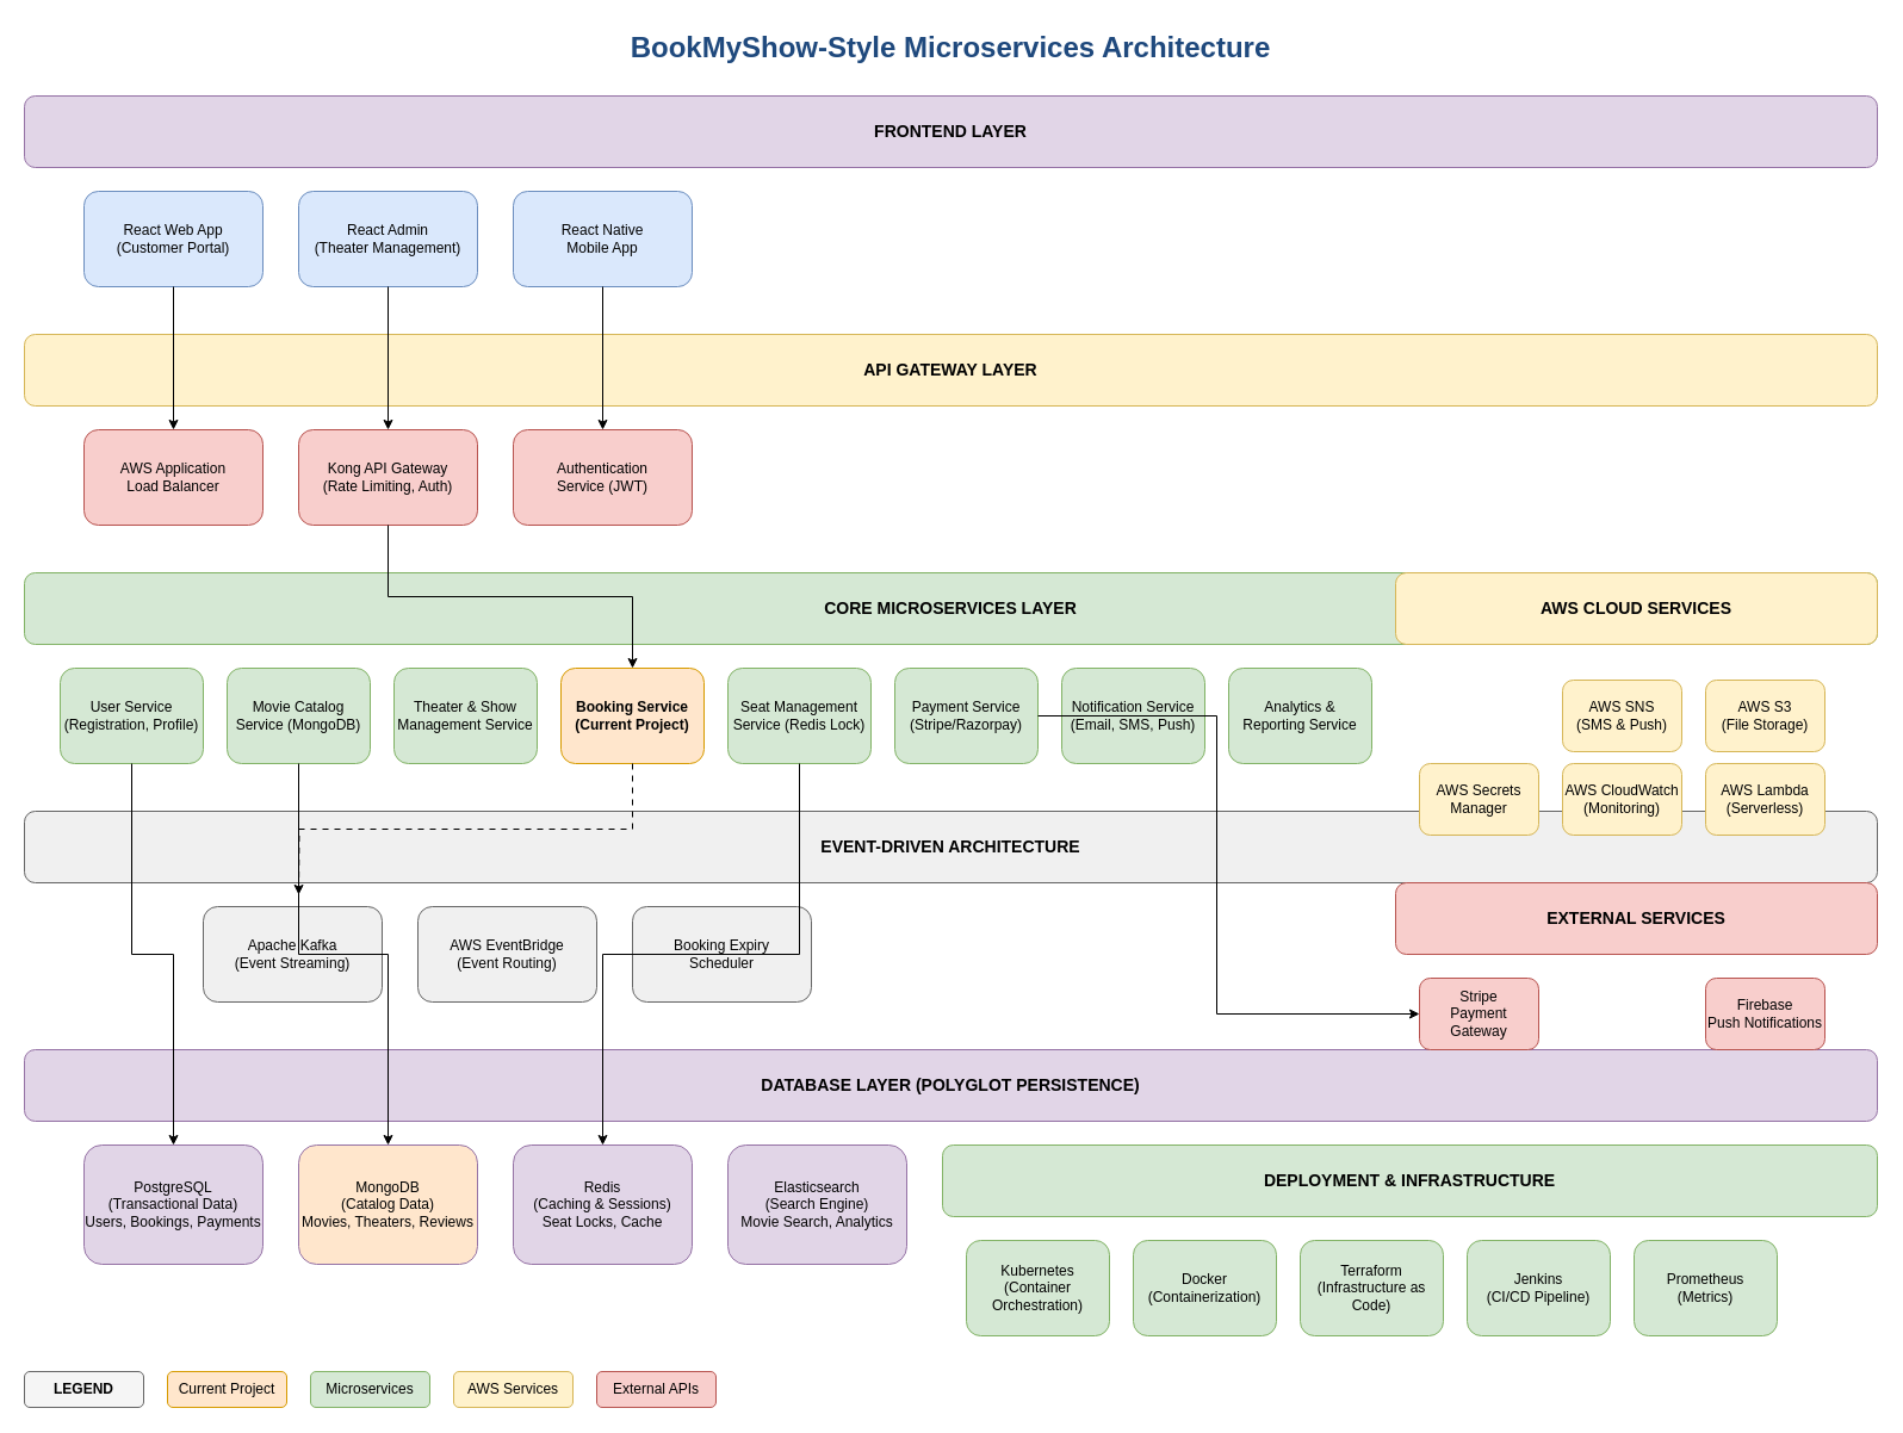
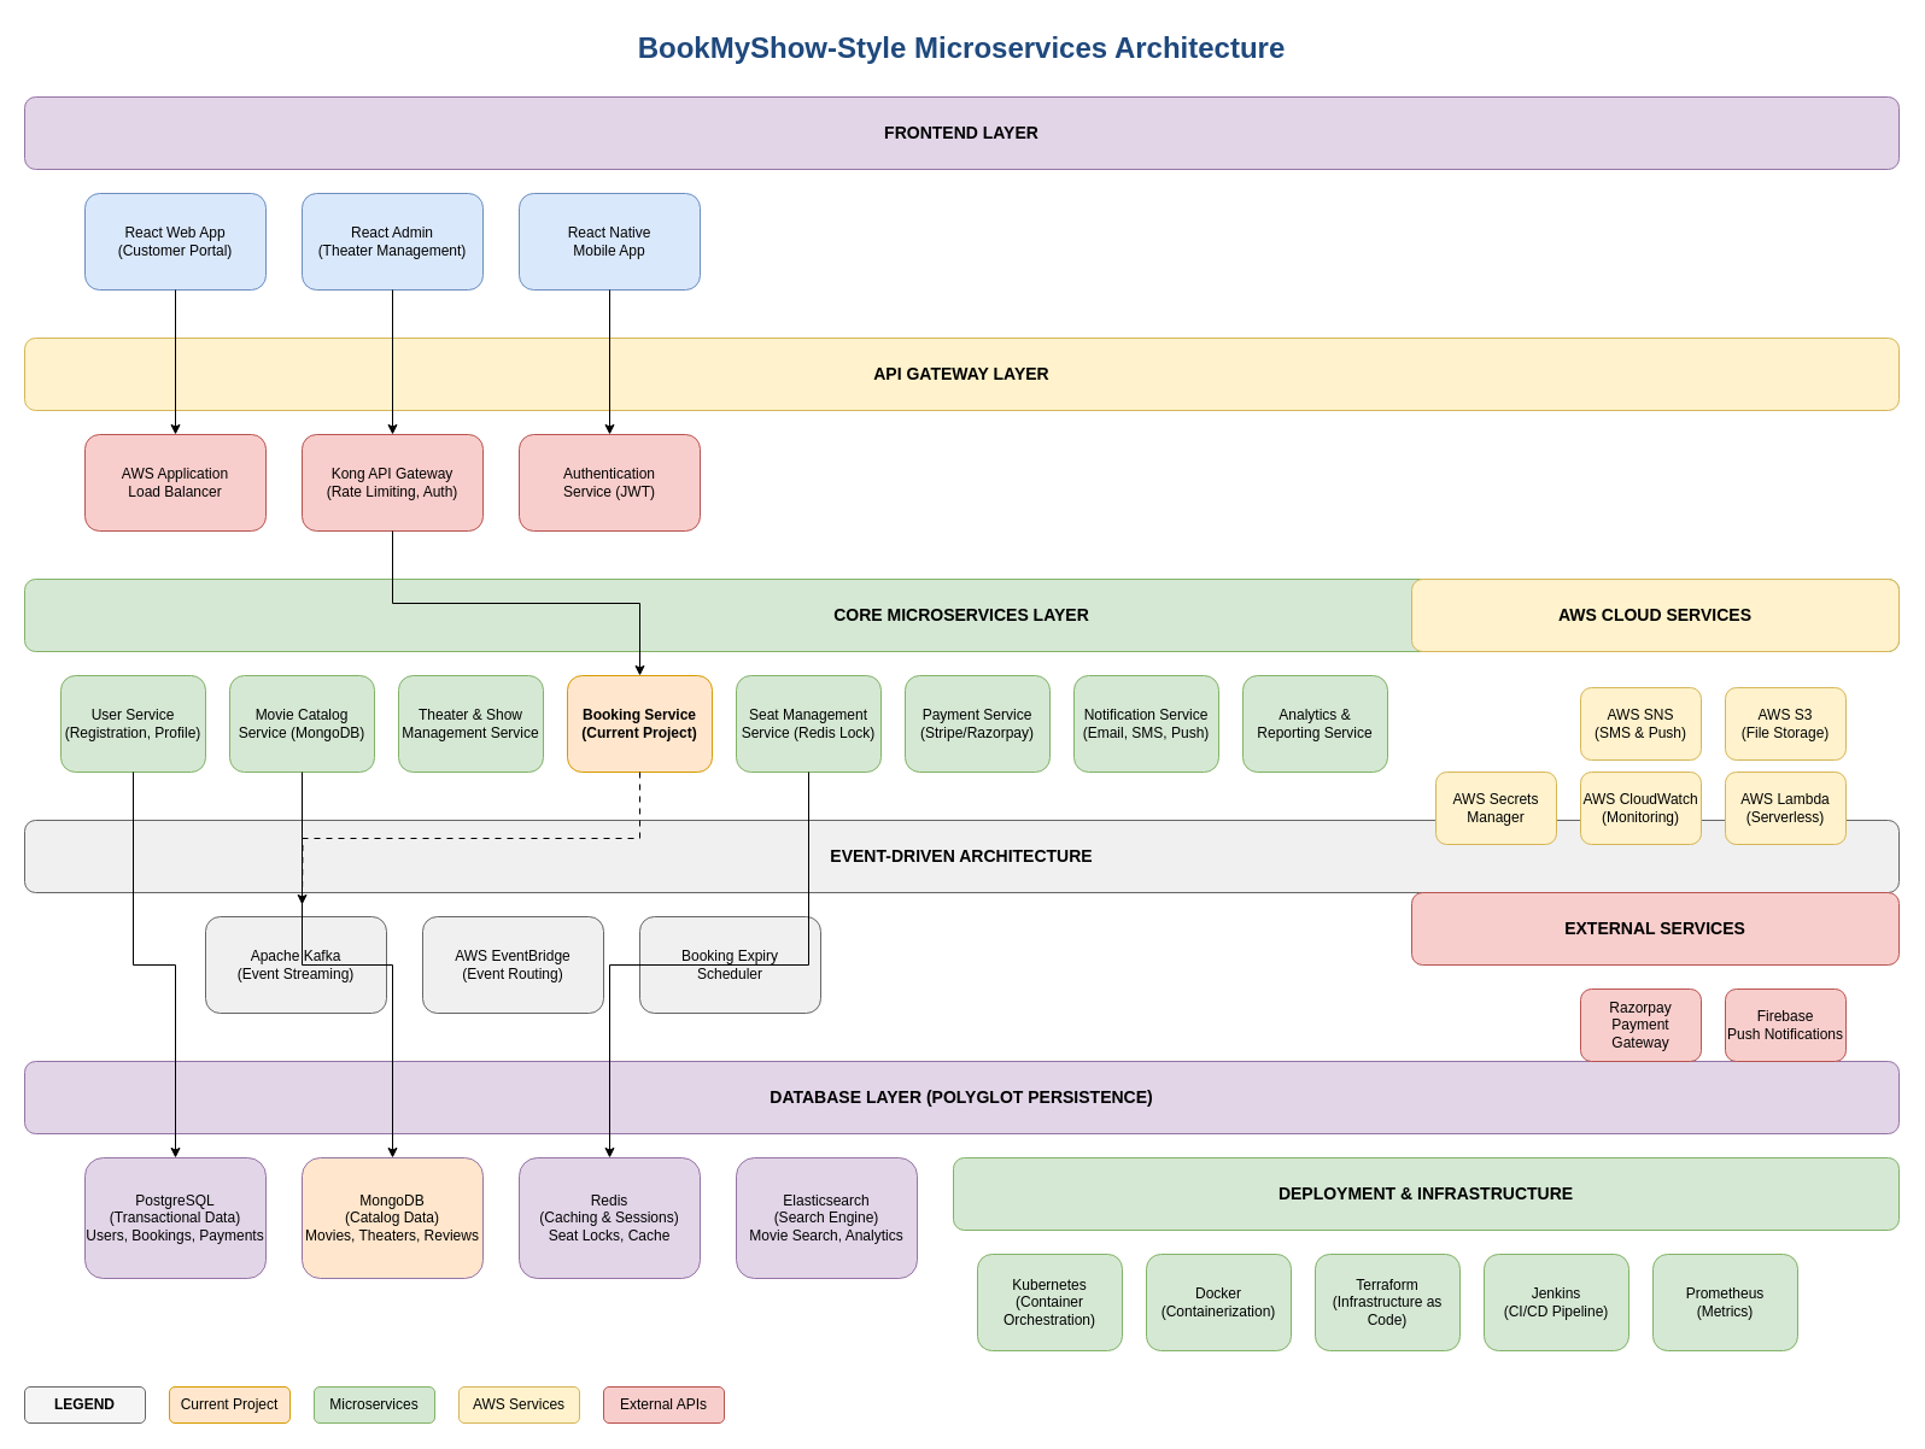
  <mxCell id="0" />
  <mxCell id="1" parent="0" />
  <mxCell id="2" value="BookMyShow-Style Microservices Architecture" style="text;html=1;strokeColor=none;fillColor=none;align=center;verticalAlign=middle;whiteSpace=wrap;rounded=0;fontSize=24;fontStyle=1;fontColor=#1f497d;" vertex="1" parent="1"><mxGeometry x="497" y="20" width="600" height="40" as="geometry" /></mxCell>
  <mxCell id="3" value="FRONTEND LAYER" style="rounded=1;whiteSpace=wrap;html=1;fillColor=#e1d5e7;strokeColor=#9673a6;fontSize=14;fontStyle=1;" vertex="1" parent="1"><mxGeometry x="20" y="80" width="1554" height="60" as="geometry" /></mxCell>
  <mxCell id="4" value="React Web App&#10;(Customer Portal)" style="rounded=1;whiteSpace=wrap;html=1;fillColor=#dae8fc;strokeColor=#6c8ebf;" vertex="1" parent="1"><mxGeometry x="70" y="160" width="150" height="80" as="geometry" /></mxCell>
  <mxCell id="5" value="React Admin&#10;(Theater Management)" style="rounded=1;whiteSpace=wrap;html=1;fillColor=#dae8fc;strokeColor=#6c8ebf;" vertex="1" parent="1"><mxGeometry x="250" y="160" width="150" height="80" as="geometry" /></mxCell>
  <mxCell id="6" value="React Native&#10;Mobile App" style="rounded=1;whiteSpace=wrap;html=1;fillColor=#dae8fc;strokeColor=#6c8ebf;" vertex="1" parent="1"><mxGeometry x="430" y="160" width="150" height="80" as="geometry" /></mxCell>
  <mxCell id="7" value="API GATEWAY LAYER" style="rounded=1;whiteSpace=wrap;html=1;fillColor=#fff2cc;strokeColor=#d6b656;fontSize=14;fontStyle=1;" vertex="1" parent="1"><mxGeometry x="20" y="280" width="1554" height="60" as="geometry" /></mxCell>
  <mxCell id="8" value="AWS Application&#10;Load Balancer" style="rounded=1;whiteSpace=wrap;html=1;fillColor=#f8cecc;strokeColor=#b85450;" vertex="1" parent="1"><mxGeometry x="70" y="360" width="150" height="80" as="geometry" /></mxCell>
  <mxCell id="9" value="Kong API Gateway&#10;(Rate Limiting, Auth)" style="rounded=1;whiteSpace=wrap;html=1;fillColor=#f8cecc;strokeColor=#b85450;" vertex="1" parent="1"><mxGeometry x="250" y="360" width="150" height="80" as="geometry" /></mxCell>
  <mxCell id="10" value="Authentication&#10;Service (JWT)" style="rounded=1;whiteSpace=wrap;html=1;fillColor=#f8cecc;strokeColor=#b85450;" vertex="1" parent="1"><mxGeometry x="430" y="360" width="150" height="80" as="geometry" /></mxCell>
  <mxCell id="11" value="CORE MICROSERVICES LAYER" style="rounded=1;whiteSpace=wrap;html=1;fillColor=#d5e8d4;strokeColor=#82b366;fontSize=14;fontStyle=1;" vertex="1" parent="1"><mxGeometry x="20" y="480" width="1554" height="60" as="geometry" /></mxCell>
  <mxCell id="12" value="User Service&#10;(Registration, Profile)" style="rounded=1;whiteSpace=wrap;html=1;fillColor=#d5e8d4;strokeColor=#82b366;" vertex="1" parent="1"><mxGeometry x="50" y="560" width="120" height="80" as="geometry" /></mxCell>
  <mxCell id="13" value="Movie Catalog&#10;Service (MongoDB)" style="rounded=1;whiteSpace=wrap;html=1;fillColor=#d5e8d4;strokeColor=#82b366;" vertex="1" parent="1"><mxGeometry x="190" y="560" width="120" height="80" as="geometry" /></mxCell>
  <mxCell id="14" value="Theater &amp; Show&#10;Management Service" style="rounded=1;whiteSpace=wrap;html=1;fillColor=#d5e8d4;strokeColor=#82b366;" vertex="1" parent="1"><mxGeometry x="330" y="560" width="120" height="80" as="geometry" /></mxCell>
  <mxCell id="15" value="Booking Service&#10;(Current Project)" style="rounded=1;whiteSpace=wrap;html=1;fillColor=#ffe6cc;strokeColor=#d79b00;fontStyle=1;" vertex="1" parent="1"><mxGeometry x="470" y="560" width="120" height="80" as="geometry" /></mxCell>
  <mxCell id="16" value="Seat Management&#10;Service (Redis Lock)" style="rounded=1;whiteSpace=wrap;html=1;fillColor=#d5e8d4;strokeColor=#82b366;" vertex="1" parent="1"><mxGeometry x="610" y="560" width="120" height="80" as="geometry" /></mxCell>
  <mxCell id="17" value="Payment Service&#10;(Stripe/Razorpay)" style="rounded=1;whiteSpace=wrap;html=1;fillColor=#d5e8d4;strokeColor=#82b366;" vertex="1" parent="1"><mxGeometry x="750" y="560" width="120" height="80" as="geometry" /></mxCell>
  <mxCell id="18" value="Notification Service&#10;(Email, SMS, Push)" style="rounded=1;whiteSpace=wrap;html=1;fillColor=#d5e8d4;strokeColor=#82b366;" vertex="1" parent="1"><mxGeometry x="890" y="560" width="120" height="80" as="geometry" /></mxCell>
  <mxCell id="19" value="Analytics &amp;&#10;Reporting Service" style="rounded=1;whiteSpace=wrap;html=1;fillColor=#d5e8d4;strokeColor=#82b366;" vertex="1" parent="1"><mxGeometry x="1030" y="560" width="120" height="80" as="geometry" /></mxCell>
  <mxCell id="20" value="EVENT-DRIVEN ARCHITECTURE" style="rounded=1;whiteSpace=wrap;html=1;fillColor=#f0f0f0;strokeColor=#666666;fontSize=14;fontStyle=1;" vertex="1" parent="1"><mxGeometry x="20" y="680" width="1554" height="60" as="geometry" /></mxCell>
  <mxCell id="21" value="Apache Kafka&#10;(Event Streaming)" style="rounded=1;whiteSpace=wrap;html=1;fillColor=#f0f0f0;strokeColor=#666666;" vertex="1" parent="1"><mxGeometry x="170" y="760" width="150" height="80" as="geometry" /></mxCell>
  <mxCell id="22" value="AWS EventBridge&#10;(Event Routing)" style="rounded=1;whiteSpace=wrap;html=1;fillColor=#f0f0f0;strokeColor=#666666;" vertex="1" parent="1"><mxGeometry x="350" y="760" width="150" height="80" as="geometry" /></mxCell>
  <mxCell id="23" value="Booking Expiry&#10;Scheduler" style="rounded=1;whiteSpace=wrap;html=1;fillColor=#f0f0f0;strokeColor=#666666;" vertex="1" parent="1"><mxGeometry x="530" y="760" width="150" height="80" as="geometry" /></mxCell>
  <mxCell id="24" value="DATABASE LAYER (POLYGLOT PERSISTENCE)" style="rounded=1;whiteSpace=wrap;html=1;fillColor=#e1d5e7;strokeColor=#9673a6;fontSize=14;fontStyle=1;" vertex="1" parent="1"><mxGeometry x="20" y="880" width="1554" height="60" as="geometry" /></mxCell>
  <mxCell id="25" value="PostgreSQL&#10;(Transactional Data)&#10;Users, Bookings, Payments" style="rounded=1;whiteSpace=wrap;html=1;fillColor=#e1d5e7;strokeColor=#9673a6;" vertex="1" parent="1"><mxGeometry x="70" y="960" width="150" height="100" as="geometry" /></mxCell>
  <mxCell id="26" value="MongoDB&#10;(Catalog Data)&#10;Movies, Theaters, Reviews" style="rounded=1;whiteSpace=wrap;html=1;fillColor=#ffe6cc;strokeColor=#9673a6;" vertex="1" parent="1"><mxGeometry x="250" y="960" width="150" height="100" as="geometry" /></mxCell>
  <mxCell id="27" value="Redis&#10;(Caching &amp; Sessions)&#10;Seat Locks, Cache" style="rounded=1;whiteSpace=wrap;html=1;fillColor=#e1d5e7;strokeColor=#9673a6;" vertex="1" parent="1"><mxGeometry x="430" y="960" width="150" height="100" as="geometry" /></mxCell>
  <mxCell id="28" value="Elasticsearch&#10;(Search Engine)&#10;Movie Search, Analytics" style="rounded=1;whiteSpace=wrap;html=1;fillColor=#e1d5e7;strokeColor=#9673a6;" vertex="1" parent="1"><mxGeometry x="610" y="960" width="150" height="100" as="geometry" /></mxCell>
  <mxCell id="29" value="AWS CLOUD SERVICES" style="rounded=1;whiteSpace=wrap;html=1;fillColor=#fff2cc;strokeColor=#d6b656;fontSize=14;fontStyle=1;" vertex="1" parent="1"><mxGeometry x="1170" y="480" width="404" height="60" as="geometry" /></mxCell>
  <mxCell id="30" value="AWS SNS&#10;(SMS &amp; Push)" style="rounded=1;whiteSpace=wrap;html=1;fillColor=#fff2cc;strokeColor=#d6b656;" vertex="1" parent="1"><mxGeometry x="1310" y="570" width="100" height="60" as="geometry" /></mxCell>
  <mxCell id="31" value="AWS S3&#10;(File Storage)" style="rounded=1;whiteSpace=wrap;html=1;fillColor=#fff2cc;strokeColor=#d6b656;" vertex="1" parent="1"><mxGeometry x="1430" y="570" width="100" height="60" as="geometry" /></mxCell>
  <mxCell id="32" value="AWS Secrets&#10;Manager" style="rounded=1;whiteSpace=wrap;html=1;fillColor=#fff2cc;strokeColor=#d6b656;" vertex="1" parent="1"><mxGeometry x="1190" y="640" width="100" height="60" as="geometry" /></mxCell>
  <mxCell id="33" value="AWS CloudWatch&#10;(Monitoring)" style="rounded=1;whiteSpace=wrap;html=1;fillColor=#fff2cc;strokeColor=#d6b656;" vertex="1" parent="1"><mxGeometry x="1310" y="640" width="100" height="60" as="geometry" /></mxCell>
  <mxCell id="34" value="AWS Lambda&#10;(Serverless)" style="rounded=1;whiteSpace=wrap;html=1;fillColor=#fff2cc;strokeColor=#d6b656;" vertex="1" parent="1"><mxGeometry x="1430" y="640" width="100" height="60" as="geometry" /></mxCell>
  <mxCell id="35" value="EXTERNAL SERVICES" style="rounded=1;whiteSpace=wrap;html=1;fillColor=#f8cecc;strokeColor=#b85450;fontSize=14;fontStyle=1;" vertex="1" parent="1"><mxGeometry x="1170" y="740" width="404" height="60" as="geometry" /></mxCell>
- <mxCell id="36" value="Stripe&#10;Payment Gateway" style="rounded=1;whiteSpace=wrap;html=1;fillColor=#f8cecc;strokeColor=#b85450;" vertex="1" parent="1"><mxGeometry x="1190" y="820" width="100" height="60" as="geometry" /></mxCell>
+ <mxCell id="37" value="Razorpay&#10;Payment Gateway" style="rounded=1;whiteSpace=wrap;html=1;fillColor=#f8cecc;strokeColor=#b85450;" vertex="1" parent="1"><mxGeometry x="1310" y="820" width="100" height="60" as="geometry" /></mxCell>
  <mxCell id="38" value="Firebase&#10;Push Notifications" style="rounded=1;whiteSpace=wrap;html=1;fillColor=#f8cecc;strokeColor=#b85450;" vertex="1" parent="1"><mxGeometry x="1430" y="820" width="100" height="60" as="geometry" /></mxCell>
  <mxCell id="39" value="DEPLOYMENT &amp; INFRASTRUCTURE" style="rounded=1;whiteSpace=wrap;html=1;fillColor=#d5e8d4;strokeColor=#82b366;fontSize=14;fontStyle=1;" vertex="1" parent="1"><mxGeometry x="790" y="960" width="784" height="60" as="geometry" /></mxCell>
  <mxCell id="40" value="Kubernetes&#10;(Container Orchestration)" style="rounded=1;whiteSpace=wrap;html=1;fillColor=#d5e8d4;strokeColor=#82b366;" vertex="1" parent="1"><mxGeometry x="810" y="1040" width="120" height="80" as="geometry" /></mxCell>
  <mxCell id="41" value="Docker&#10;(Containerization)" style="rounded=1;whiteSpace=wrap;html=1;fillColor=#d5e8d4;strokeColor=#82b366;" vertex="1" parent="1"><mxGeometry x="950" y="1040" width="120" height="80" as="geometry" /></mxCell>
  <mxCell id="42" value="Terraform&#10;(Infrastructure as Code)" style="rounded=1;whiteSpace=wrap;html=1;fillColor=#d5e8d4;strokeColor=#82b366;" vertex="1" parent="1"><mxGeometry x="1090" y="1040" width="120" height="80" as="geometry" /></mxCell>
  <mxCell id="43" value="Jenkins&#10;(CI/CD Pipeline)" style="rounded=1;whiteSpace=wrap;html=1;fillColor=#d5e8d4;strokeColor=#82b366;" vertex="1" parent="1"><mxGeometry x="1230" y="1040" width="120" height="80" as="geometry" /></mxCell>
  <mxCell id="44" value="Prometheus&#10;(Metrics)" style="rounded=1;whiteSpace=wrap;html=1;fillColor=#d5e8d4;strokeColor=#82b366;" vertex="1" parent="1"><mxGeometry x="1370" y="1040" width="120" height="80" as="geometry" /></mxCell>
  <mxCell id="45" style="edgeStyle=orthogonalEdgeStyle;rounded=0;orthogonalLoop=1;jettySize=auto;html=1;exitX=0.5;exitY=1;exitDx=0;exitDy=0;entryX=0.5;entryY=0;entryDx=0;entryDy=0;" edge="1" parent="1" source="4" target="8"><mxGeometry relative="1" as="geometry" /></mxCell>
  <mxCell id="46" style="edgeStyle=orthogonalEdgeStyle;rounded=0;orthogonalLoop=1;jettySize=auto;html=1;exitX=0.5;exitY=1;exitDx=0;exitDy=0;entryX=0.5;entryY=0;entryDx=0;entryDy=0;" edge="1" parent="1" source="5" target="9"><mxGeometry relative="1" as="geometry" /></mxCell>
  <mxCell id="47" style="edgeStyle=orthogonalEdgeStyle;rounded=0;orthogonalLoop=1;jettySize=auto;html=1;exitX=0.5;exitY=1;exitDx=0;exitDy=0;entryX=0.5;entryY=0;entryDx=0;entryDy=0;" edge="1" parent="1" source="6" target="10"><mxGeometry relative="1" as="geometry" /></mxCell>
  <mxCell id="48" style="edgeStyle=orthogonalEdgeStyle;rounded=0;orthogonalLoop=1;jettySize=auto;html=1;exitX=0.5;exitY=1;exitDx=0;exitDy=0;entryX=0.5;entryY=0;entryDx=0;entryDy=0;" edge="1" parent="1" source="9" target="15"><mxGeometry relative="1" as="geometry" /></mxCell>
  <mxCell id="49" style="edgeStyle=orthogonalEdgeStyle;rounded=0;orthogonalLoop=1;jettySize=auto;html=1;exitX=0.5;exitY=1;exitDx=0;exitDy=0;entryX=0.5;entryY=0;entryDx=0;entryDy=0;" edge="1" parent="1" source="12" target="25"><mxGeometry relative="1" as="geometry" /></mxCell>
  <mxCell id="50" style="edgeStyle=orthogonalEdgeStyle;rounded=0;orthogonalLoop=1;jettySize=auto;html=1;exitX=0.5;exitY=1;exitDx=0;exitDy=0;entryX=0.5;entryY=0;entryDx=0;entryDy=0;" edge="1" parent="1" source="13" target="26"><mxGeometry relative="1" as="geometry" /></mxCell>
  <mxCell id="51" style="edgeStyle=orthogonalEdgeStyle;rounded=0;orthogonalLoop=1;jettySize=auto;html=1;exitX=0.5;exitY=1;exitDx=0;exitDy=0;entryX=0.5;entryY=0;entryDx=0;entryDy=0;" edge="1" parent="1" source="16" target="27"><mxGeometry relative="1" as="geometry" /></mxCell>
- <mxCell id="52" style="edgeStyle=orthogonalEdgeStyle;rounded=0;orthogonalLoop=1;jettySize=auto;html=1;exitX=1;exitY=0.5;exitDx=0;exitDy=0;entryX=0;entryY=0.5;entryDx=0;entryDy=0;" edge="1" parent="1" source="17" target="36"><mxGeometry relative="1" as="geometry"><Array as="points"><mxPoint x="1020" y="600" /><mxPoint x="1020" y="850" /></Array></mxGeometry></mxCell>
  <mxCell id="53" style="edgeStyle=orthogonalEdgeStyle;rounded=0;orthogonalLoop=1;jettySize=auto;html=1;exitX=0.5;exitY=1;exitDx=0;exitDy=0;dashed=1;dashPattern=5 5;" edge="1" parent="1" source="15"><mxGeometry relative="1" as="geometry"><mxPoint x="250" y="750" as="targetPoint" /></mxGeometry></mxCell>
  <mxCell id="54" value="LEGEND" style="rounded=1;whiteSpace=wrap;html=1;fillColor=#f5f5f5;strokeColor=#666666;fontSize=12;fontStyle=1;" vertex="1" parent="1"><mxGeometry x="20" y="1150" width="100" height="30" as="geometry" /></mxCell>
  <mxCell id="55" value="Current Project" style="rounded=1;whiteSpace=wrap;html=1;fillColor=#ffe6cc;strokeColor=#d79b00;" vertex="1" parent="1"><mxGeometry x="140" y="1150" width="100" height="30" as="geometry" /></mxCell>
  <mxCell id="56" value="Microservices" style="rounded=1;whiteSpace=wrap;html=1;fillColor=#d5e8d4;strokeColor=#82b366;" vertex="1" parent="1"><mxGeometry x="260" y="1150" width="100" height="30" as="geometry" /></mxCell>
  <mxCell id="57" value="AWS Services" style="rounded=1;whiteSpace=wrap;html=1;fillColor=#fff2cc;strokeColor=#d6b656;" vertex="1" parent="1"><mxGeometry x="380" y="1150" width="100" height="30" as="geometry" /></mxCell>
  <mxCell id="58" value="External APIs" style="rounded=1;whiteSpace=wrap;html=1;fillColor=#f8cecc;strokeColor=#b85450;" vertex="1" parent="1"><mxGeometry x="500" y="1150" width="100" height="30" as="geometry" /></mxCell>
